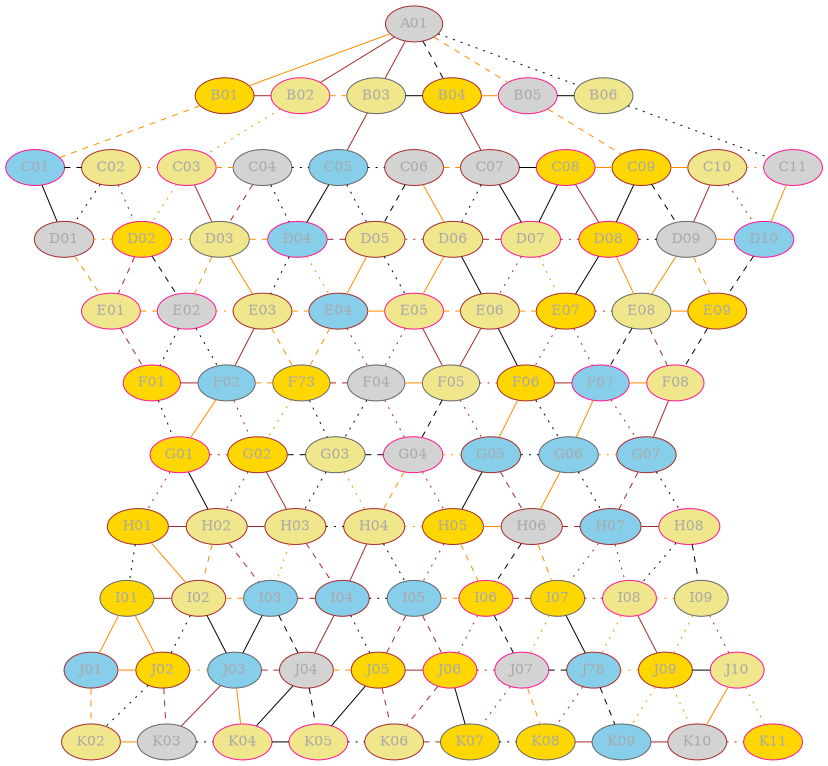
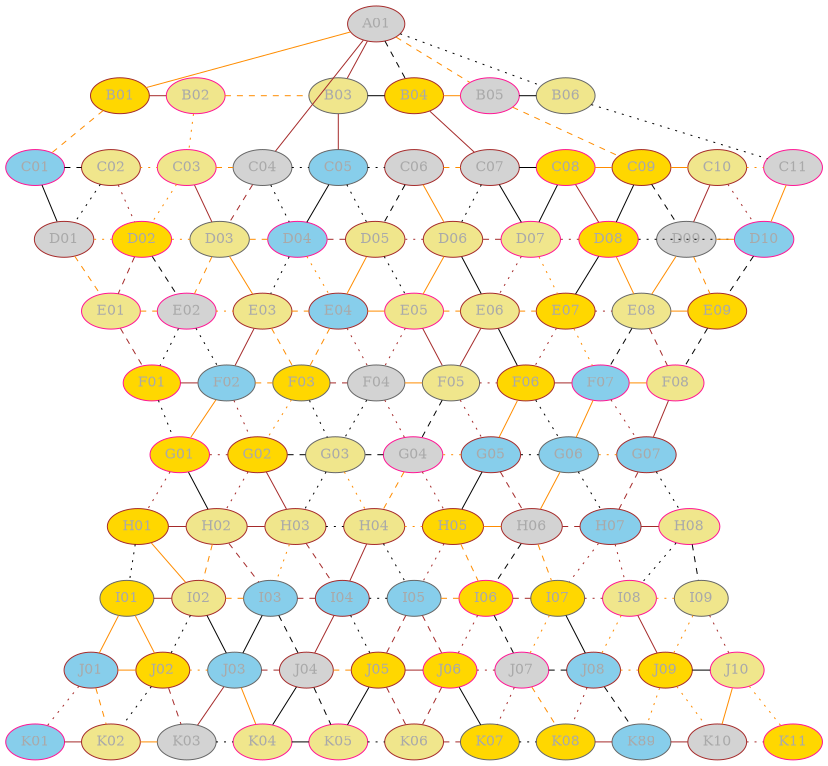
  strict graph {
    splines=FALSE
    node [color=brown fillcolor=khaki fontcolor=darkgrey style=filled]
    edge [color=brown style=dotted]
    A01 [fillcolor=lightgrey]
    B02 [color=deeppink]
    B03 [color=gray40]
    B04 [fillcolor=gold]
    B05 [color=deeppink fillcolor=lightgrey]
    B01 [fillcolor=gold]
    B06 [color=gray40]
    C01 [color=deeppink fillcolor=skyblue]
    C03 [color=deeppink]
    C05 [color=gray40 fillcolor=skyblue]
    C07 [fillcolor=lightgrey]
    C09 [fillcolor=gold]
    C11 [color=deeppink fillcolor=lightgrey]
    C02
    C04 [color=gray40 fillcolor=lightgrey]
    C06 [fillcolor=lightgrey]
    C08 [color=deeppink fillcolor=gold]
    C10
    D01 [fillcolor=lightgrey]
    D02 [color=deeppink fillcolor=gold]
    D03 [color=gray40]
    D04 [color=deeppink fillcolor=skyblue]
    D05
    D06
    D07 [color=deeppink]
    D08 [color=deeppink fillcolor=gold]
    D09 [color=gray40 fillcolor=lightgrey]
    D10 [color=deeppink fillcolor=skyblue]
    E01 [color=deeppink]
    E02 [color=deeppink fillcolor=lightgrey]
    E03
    E04 [fillcolor=skyblue]
    E05 [color=deeppink]
    E06
    E07 [fillcolor=gold]
    E08 [color=gray40]
    E09 [fillcolor=gold]
    F01 [color=deeppink fillcolor=gold]
    F02 [color=gray40 fillcolor=skyblue]
-   F03 [color=gray40 fillcolor=gold label=F73]
+   F03 [color=gray40 fillcolor=gold]
    F04 [color=gray40 fillcolor=lightgrey]
    F05 [color=gray40]
    F06 [fillcolor=gold]
    F07 [color=deeppink fillcolor=skyblue]
    F08 [color=deeppink]
    G03 [color=gray40]
    G04 [color=deeppink fillcolor=lightgrey]
    G05 [fillcolor=skyblue]
    G01 [color=deeppink fillcolor=gold]
    G02 [fillcolor=gold]
    G06 [color=gray40 fillcolor=skyblue]
    G07 [fillcolor=skyblue]
    H03
    H04
    H05 [fillcolor=gold]
    H06 [fillcolor=lightgrey]
    H01 [fillcolor=gold]
    H02
    H07 [fillcolor=skyblue]
    H08 [color=deeppink]
    I03 [color=gray40 fillcolor=skyblue]
    I04 [fillcolor=skyblue]
    I05 [color=gray40 fillcolor=skyblue]
    I06 [color=deeppink fillcolor=gold]
    I07 [color=gray40 fillcolor=gold]
    I01 [color=gray40 fillcolor=gold]
    I02
    I08 [color=deeppink]
    I09 [color=gray40]
    J01 [fillcolor=skyblue]
    J02 [fillcolor=gold]
    J03 [color=gray40 fillcolor=skyblue]
    J04 [fillcolor=lightgrey]
    J05 [fillcolor=gold]
    J06 [color=deeppink fillcolor=gold]
    J07 [color=deeppink fillcolor=lightgrey]
-   J08 [fillcolor=skyblue label=J78]
+   J08 [fillcolor=skyblue]
    J09 [fillcolor=gold]
    J10 [color=deeppink]
+   K01 [color=deeppink fillcolor=skyblue]
    K03 [color=gray40 fillcolor=lightgrey]
    K05 [color=deeppink]
    K07 [color=gray40 fillcolor=gold]
-   K09 [color=gray40 fillcolor=skyblue]
+   K09 [color=gray40 fillcolor=skyblue label=K89]
    K11 [color=deeppink fillcolor=gold]
    K02
    K04 [color=deeppink]
    K06
    K08 [color=gray40 fillcolor=gold]
    K10 [fillcolor=lightgrey]
    subgraph sub_1 {
      rank=same
      A01
    }
    subgraph sub_2 {
      rank=same
      B02
      B03
      B04
      B05
      B01
      B06
    }
    subgraph sub_3 {
      rank=same
      C01
      C03
      C05
      C07
      C09
      C11
      C02
      C04
      C06
      C08
      C10
    }
    subgraph sub_4 {
      rank=same
      D01
      D02
      D03
      D04
      D05
      D06
      D07
      D08
      D09
      D10
    }
    subgraph sub_5 {
      rank=same
      E01
      E02
      E03
      E04
      E05
      E06
      E07
      E08
      E09
    }
    subgraph sub_6 {
      rank=same
      F01
      F02
      F03
      F04
      F05
      F06
      F07
      F08
    }
    subgraph sub_7 {
      rank=same
      G03
      G04
      G05
      G01
      G02
      G06
      G07
    }
    subgraph sub_8 {
      rank=same
      H03
      H04
      H05
      H06
      H01
      H02
      H07
      H08
    }
    subgraph sub_9 {
      rank=same
      I03
      I04
      I05
      I06
      I07
      I01
      I02
      I08
      I09
    }
    subgraph sub_10 {
      rank=same
      J01
      J02
      J03
      J04
      J05
      J06
      J07
      J08
      J09
      J10
    }
    subgraph sub_11 {
      rank=same
+     K01
      K03
      K05
      K07
      K09
      K11
      K02
      K04
      K06
      K08
      K10
    }
-   A01 -- B02 [style=solid]
+   A01 -- C04 [style=solid]
    A01 -- B03 [style=solid]
    A01 -- B04 [color=black style=dashed]
    A01 -- B05 [color=darkorange style=dashed]
    A01 -- B01 [color=darkorange style=solid]
    A01 -- B06 [color=black]
    B02 -- B03 [color=darkorange style=dashed]
    B02 -- C03 [color=darkorange]
    B03 -- B04 [color=black style=solid]
    B03 -- C05 [style=solid]
    B04 -- B05 [color=darkorange style=solid]
    B04 -- C07 [style=solid]
    B05 -- B06 [color=black style=solid]
    B05 -- C09 [color=darkorange style=dashed]
    B01 -- B02 [style=solid]
    B01 -- C01 [color=darkorange style=dashed]
    B06 -- C11 [color=black]
    C01 -- C02 [color=black style=dashed]
    C01 -- D01 [color=black style=solid]
    C03 -- C04 [color=darkorange style=dashed]
    C03 -- D02 [color=darkorange]
    C03 -- D03 [style=solid]
    C05 -- C06 [color=black]
    C05 -- D04 [color=black style=solid]
    C05 -- D05 [color=black]
    C07 -- C08 [color=black style=solid]
    C07 -- D06 [color=black]
    C07 -- D07 [color=black style=solid]
    C09 -- C10 [color=darkorange style=solid]
    C09 -- D08 [color=black style=solid]
    C09 -- D09 [color=black style=dashed]
    C11 -- D10 [color=darkorange style=solid]
    C02 -- C03 [color=darkorange]
    C02 -- D01 [color=black]
    C02 -- D02
    C04 -- C05 [color=black]
    C04 -- D03 [style=dashed]
    C04 -- D04 [color=black]
    C06 -- C07 [color=darkorange style=dashed]
    C06 -- D05 [color=black style=dashed]
    C06 -- D06 [color=darkorange style=solid]
    C08 -- C09 [color=darkorange style=solid]
    C08 -- D07 [color=black style=solid]
    C08 -- D08 [style=solid]
    C10 -- C11 [color=darkorange]
    C10 -- D09 [style=solid]
    C10 -- D10
    D01 -- D02 [color=darkorange]
    D01 -- E01 [color=darkorange style=dashed]
    D02 -- D03 [color=darkorange]
    D02 -- E01 [style=dashed]
    D02 -- E02 [color=black style=dashed]
    D03 -- D04 [color=darkorange style=dashed]
    D03 -- E02 [color=darkorange style=dashed]
    D03 -- E03 [color=darkorange style=solid]
    D04 -- D05 [style=dashed]
    D04 -- E03 [color=black]
    D04 -- E04 [color=darkorange]
    D05 -- D06
    D05 -- E04 [color=darkorange style=solid]
    D05 -- E05 [color=black]
    D06 -- D07 [style=dashed]
    D06 -- E05 [color=darkorange style=solid]
    D06 -- E06 [color=black style=solid]
    D07 -- D08
    D07 -- E06
    D07 -- E07 [color=darkorange]
-   D08 -- D09 [color=black]
+   D08 -- D10 [color=black]
    D08 -- E07 [color=black style=solid]
    D08 -- E08 [color=darkorange style=solid]
    D09 -- D10 [color=darkorange style=solid]
    D09 -- E08 [color=darkorange style=solid]
    D09 -- E09 [color=darkorange style=dashed]
    D10 -- E09 [color=black style=dashed]
    E01 -- E02 [color=darkorange style=dashed]
    E01 -- F01 [style=dashed]
    E02 -- E03 [color=darkorange]
    E02 -- F01 [color=black]
    E02 -- F02 [color=black]
    E03 -- E04 [color=darkorange style=dashed]
    E03 -- F02 [style=solid]
    E03 -- F03 [color=darkorange style=dashed]
    E04 -- E05 [color=darkorange style=solid]
    E04 -- F03 [color=darkorange style=dashed]
    E04 -- F04
    E05 -- E06 [color=darkorange style=dashed]
    E05 -- F04
    E05 -- F05 [style=solid]
    E06 -- E07 [color=darkorange style=dashed]
    E06 -- F05 [style=solid]
    E06 -- F06 [color=black style=solid]
    E07 -- E08
    E07 -- F06
-   E07 -- F07
+   E07 -- F07 [color=darkorange]
    E08 -- E09 [color=darkorange style=solid]
    E08 -- F07 [color=black style=dashed]
    E08 -- F08 [style=dashed]
    E09 -- F08 [color=black style=dashed]
    F01 -- F02 [style=solid]
    F01 -- G01 [color=black]
    F02 -- F03 [color=darkorange style=dashed]
    F02 -- G01 [color=darkorange style=solid]
    F02 -- G02
    F03 -- F04 [style=dashed]
    F03 -- G03 [color=black]
    F03 -- G02 [color=darkorange]
    F04 -- F05 [color=darkorange style=solid]
    F04 -- G03 [color=black]
    F04 -- G04
    F05 -- F06
    F05 -- G04 [color=black style=dashed]
    F05 -- G05
    F06 -- F07 [style=solid]
    F06 -- G05 [color=darkorange style=solid]
    F06 -- G06 [color=black]
    F07 -- F08 [color=darkorange style=solid]
    F07 -- G06 [color=darkorange style=solid]
    F07 -- G07
    F08 -- G07 [style=solid]
    G03 -- G04 [color=black style=dashed]
    G03 -- H03 [color=black]
    G03 -- H04 [color=darkorange]
    G04 -- G05 [color=darkorange]
    G04 -- H04 [color=darkorange style=dashed]
    G04 -- H05
    G05 -- G06 [color=black]
    G05 -- H05 [color=black style=solid]
    G05 -- H06 [style=dashed]
    G01 -- G02
    G01 -- H01
    G01 -- H02 [color=black style=solid]
    G02 -- G03 [color=black style=dashed]
    G02 -- H03 [style=solid]
    G02 -- H02
    G06 -- G07 [color=darkorange]
    G06 -- H06 [color=darkorange style=solid]
    G06 -- H07 [color=black]
    G07 -- H07 [style=dashed]
    G07 -- H08 [color=black]
    H03 -- H04 [color=black]
    H03 -- I03 [color=darkorange]
    H03 -- I04 [style=dashed]
    H04 -- H05 [color=darkorange]
    H04 -- I04 [style=solid]
    H04 -- I05 [color=black]
    H05 -- H06 [color=darkorange style=solid]
    H05 -- I05
    H05 -- I06 [color=darkorange style=dashed]
    H06 -- H07 [style=dashed]
    H06 -- I06 [color=black style=dashed]
    H06 -- I07 [color=darkorange style=dashed]
    H01 -- H02 [style=solid]
    H01 -- I01 [color=black]
    H01 -- I02 [color=darkorange style=solid]
    H02 -- H03 [style=solid]
    H02 -- I03 [style=dashed]
    H02 -- I02 [color=darkorange style=dashed]
    H07 -- H08 [style=solid]
    H07 -- I07
    H07 -- I08
    H08 -- I08 [color=black]
    H08 -- I09 [color=black style=dashed]
    I03 -- I04 [style=dashed]
    I03 -- J03 [color=black style=solid]
    I03 -- J04 [color=black style=dashed]
    I04 -- I05 [color=black]
    I04 -- J04 [style=solid]
    I04 -- J05 [color=black]
    I05 -- I06 [color=darkorange style=dashed]
    I05 -- J05 [style=dashed]
    I05 -- J06 [style=dashed]
    I06 -- I07 [style=dashed]
    I06 -- J06
    I06 -- J07 [color=black style=dashed]
    I07 -- I08
    I07 -- J07 [color=darkorange]
    I07 -- J08 [color=black style=solid]
    I01 -- I02 [style=solid]
    I01 -- J01 [color=darkorange style=solid]
    I01 -- J02 [color=darkorange style=solid]
    I02 -- I03 [color=darkorange style=dashed]
    I02 -- J02 [color=black]
    I02 -- J03 [color=black style=solid]
    I08 -- I09 [color=darkorange]
    I08 -- J08 [color=darkorange]
    I08 -- J09 [style=solid]
    I09 -- J09 [color=darkorange]
    I09 -- J10
    J01 -- J02 [color=darkorange style=solid]
+   J01 -- K01
    J01 -- K02 [color=darkorange style=dashed]
    J02 -- J03 [color=darkorange]
    J02 -- K03 [style=dashed]
    J02 -- K02 [color=black]
    J03 -- J04 [style=dashed]
    J03 -- K03 [style=solid]
    J03 -- K04 [color=darkorange style=solid]
    J04 -- J05 [color=darkorange style=dashed]
    J04 -- K05 [color=black style=dashed]
    J04 -- K04 [color=black style=solid]
    J05 -- J06 [style=solid]
    J05 -- K05 [color=black style=solid]
    J05 -- K06 [style=dashed]
    J06 -- J07
    J06 -- K07 [color=black style=solid]
    J06 -- K06 [style=dashed]
    J07 -- J08 [color=black style=dashed]
    J07 -- K07
    J07 -- K08 [color=darkorange style=dashed]
    J08 -- J09 [color=darkorange]
    J08 -- K09 [color=black style=dashed]
    J08 -- K08
    J09 -- J10 [color=black style=solid]
    J09 -- K09 [color=darkorange]
    J09 -- K10 [color=darkorange]
    J10 -- K11 [color=darkorange]
    J10 -- K10 [color=darkorange style=solid]
+   K01 -- K02 [style=solid]
    K03 -- K04 [color=black]
    K05 -- K06 [color=black]
    K07 -- K08 [color=black]
    K09 -- K10 [style=solid]
    K02 -- K03 [color=darkorange style=solid]
    K04 -- K05 [color=black style=solid]
    K06 -- K07 [style=dashed]
    K08 -- K09 [style=solid]
    K10 -- K11
  }
